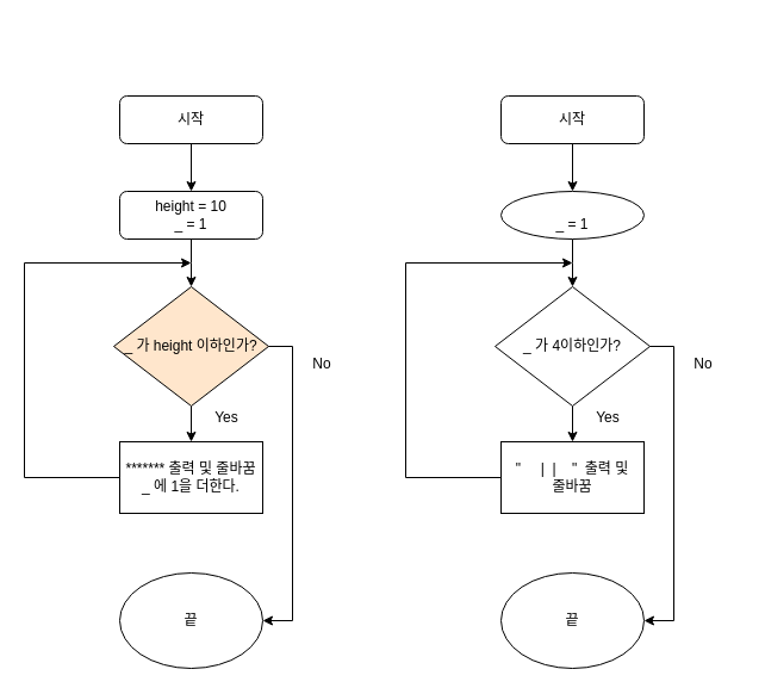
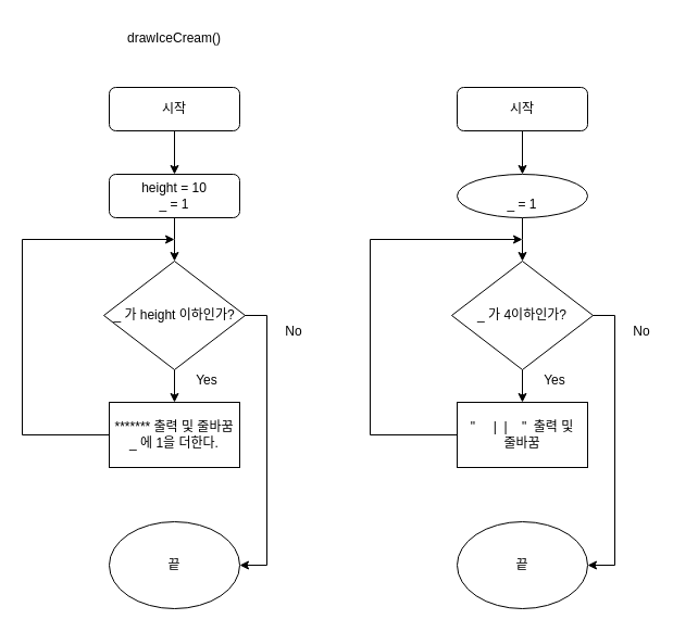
  <mxCell id="0" />
  <mxCell id="1" parent="0" />
  <mxCell id="2" value="" style="edgeStyle=orthogonalEdgeStyle;rounded=0;orthogonalLoop=1;jettySize=auto;html=1;" edge="1" parent="1" source="3" target="5"><mxGeometry relative="1" as="geometry" /></mxCell>
  <mxCell id="3" value="시작" style="rounded=1;whiteSpace=wrap;html=1;fontSize=12;glass=0;strokeWidth=1;shadow=0;" parent="1" vertex="1"><mxGeometry x="100" y="80" width="120" height="40" as="geometry" /></mxCell>
  <mxCell id="4" value="" style="edgeStyle=orthogonalEdgeStyle;rounded=0;orthogonalLoop=1;jettySize=auto;html=1;" edge="1" parent="1" source="5"><mxGeometry relative="1" as="geometry"><mxPoint x="160" y="240" as="targetPoint" /></mxGeometry></mxCell>
  <mxCell id="5" value="height = 10&lt;br&gt;_ = 1" style="rounded=1;whiteSpace=wrap;html=1;fontSize=12;glass=0;strokeWidth=1;shadow=0;" parent="1" vertex="1"><mxGeometry x="100" y="160" width="120" height="40" as="geometry" /></mxCell>
  <mxCell id="6" style="edgeStyle=orthogonalEdgeStyle;rounded=0;orthogonalLoop=1;jettySize=auto;html=1;entryX=1;entryY=0.5;entryDx=0;entryDy=0;" edge="1" parent="1" target="9"><mxGeometry relative="1" as="geometry"><mxPoint x="220" y="290" as="sourcePoint" /><mxPoint x="310" y="440" as="targetPoint" /><Array as="points"><mxPoint x="245" y="290" /><mxPoint x="245" y="520" /></Array></mxGeometry></mxCell>
  <mxCell id="7" value="" style="edgeStyle=orthogonalEdgeStyle;rounded=0;orthogonalLoop=1;jettySize=auto;html=1;" edge="1" parent="1" source="8" target="11"><mxGeometry relative="1" as="geometry" /></mxCell>
- <mxCell id="8" value="_ 가 height 이하인가?" style="rhombus;whiteSpace=wrap;html=1;fillColor=#ffe6cc;" vertex="1" parent="1"><mxGeometry x="95" y="240" width="130" height="100" as="geometry" /></mxCell>
+ <mxCell id="8" value="_ 가 height 이하인가?" style="rhombus;whiteSpace=wrap;html=1;" vertex="1" parent="1"><mxGeometry x="95" y="240" width="130" height="100" as="geometry" /></mxCell>
  <mxCell id="9" value="끝" style="ellipse;whiteSpace=wrap;html=1;" vertex="1" parent="1"><mxGeometry x="100" y="480" width="120" height="80" as="geometry" /></mxCell>
  <mxCell id="10" value="No" style="text;html=1;strokeColor=none;fillColor=none;align=center;verticalAlign=middle;whiteSpace=wrap;rounded=0;" vertex="1" parent="1"><mxGeometry x="240" y="290" width="60" height="30" as="geometry" /></mxCell>
  <mxCell id="11" value="******* 출력 및 줄바꿈&lt;br&gt;_ 에 1을 더한다." style="rounded=0;whiteSpace=wrap;html=1;" vertex="1" parent="1"><mxGeometry x="100" y="370" width="120" height="60" as="geometry" /></mxCell>
  <mxCell id="12" value="" style="endArrow=classic;html=1;rounded=0;exitX=0;exitY=0.5;exitDx=0;exitDy=0;" edge="1" parent="1" source="11"><mxGeometry width="50" height="50" relative="1" as="geometry"><mxPoint x="330" y="340" as="sourcePoint" /><mxPoint x="160" y="220" as="targetPoint" /><Array as="points"><mxPoint x="20" y="400" /><mxPoint x="20" y="220" /></Array></mxGeometry></mxCell>
  <mxCell id="13" value="" style="edgeStyle=orthogonalEdgeStyle;rounded=0;orthogonalLoop=1;jettySize=auto;html=1;" edge="1" parent="1" source="14" target="16"><mxGeometry relative="1" as="geometry" /></mxCell>
  <mxCell id="14" value="시작" style="rounded=1;whiteSpace=wrap;html=1;fontSize=12;glass=0;strokeWidth=1;shadow=0;" vertex="1" parent="1"><mxGeometry x="420" y="80" width="120" height="40" as="geometry" /></mxCell>
  <mxCell id="15" value="" style="edgeStyle=orthogonalEdgeStyle;rounded=0;orthogonalLoop=1;jettySize=auto;html=1;" edge="1" parent="1" source="16"><mxGeometry relative="1" as="geometry"><mxPoint x="480" y="240" as="targetPoint" /></mxGeometry></mxCell>
  <mxCell id="16" value="&lt;br&gt;_ = 1" style="ellipse;whiteSpace=wrap;html=1;fontSize=12;glass=0;strokeWidth=1;shadow=0;" vertex="1" parent="1"><mxGeometry x="420" y="160" width="120" height="40" as="geometry" /></mxCell>
  <mxCell id="17" style="edgeStyle=orthogonalEdgeStyle;rounded=0;orthogonalLoop=1;jettySize=auto;html=1;entryX=1;entryY=0.5;entryDx=0;entryDy=0;" edge="1" parent="1" target="20"><mxGeometry relative="1" as="geometry"><mxPoint x="540" y="290" as="sourcePoint" /><mxPoint x="630" y="440" as="targetPoint" /><Array as="points"><mxPoint x="565" y="290" /><mxPoint x="565" y="520" /></Array></mxGeometry></mxCell>
  <mxCell id="18" value="" style="edgeStyle=orthogonalEdgeStyle;rounded=0;orthogonalLoop=1;jettySize=auto;html=1;" edge="1" parent="1" source="19" target="22"><mxGeometry relative="1" as="geometry" /></mxCell>
  <mxCell id="19" value="_ 가 4이하인가?" style="rhombus;whiteSpace=wrap;html=1;" vertex="1" parent="1"><mxGeometry x="415" y="240" width="130" height="100" as="geometry" /></mxCell>
  <mxCell id="20" value="끝" style="ellipse;whiteSpace=wrap;html=1;" vertex="1" parent="1"><mxGeometry x="420" y="480" width="120" height="80" as="geometry" /></mxCell>
  <mxCell id="21" value="No" style="text;html=1;strokeColor=none;fillColor=none;align=center;verticalAlign=middle;whiteSpace=wrap;rounded=0;" vertex="1" parent="1"><mxGeometry x="560" y="290" width="60" height="30" as="geometry" /></mxCell>
  <mxCell id="22" value="&quot;&amp;nbsp; &amp;nbsp; &amp;nbsp;|&amp;nbsp; |&amp;nbsp; &amp;nbsp; &quot;&amp;nbsp; 출력 및 &lt;br&gt;줄바꿈" style="rounded=0;whiteSpace=wrap;html=1;" vertex="1" parent="1"><mxGeometry x="420" y="370" width="120" height="60" as="geometry" /></mxCell>
  <mxCell id="23" value="" style="endArrow=classic;html=1;rounded=0;exitX=0;exitY=0.5;exitDx=0;exitDy=0;" edge="1" parent="1" source="22"><mxGeometry width="50" height="50" relative="1" as="geometry"><mxPoint x="650" y="340" as="sourcePoint" /><mxPoint x="480" y="220" as="targetPoint" /><Array as="points"><mxPoint x="340" y="400" /><mxPoint x="340" y="220" /></Array></mxGeometry></mxCell>
+ <mxCell id="24" value="drawIceCream()" style="text;html=1;strokeColor=none;fillColor=none;align=center;verticalAlign=middle;whiteSpace=wrap;rounded=0;" vertex="1" parent="1"><mxGeometry x="80" y="20" width="160" height="30" as="geometry" /></mxCell>
  <mxCell id="25" value="Yes" style="text;html=1;strokeColor=none;fillColor=none;align=center;verticalAlign=middle;whiteSpace=wrap;rounded=0;" vertex="1" parent="1"><mxGeometry x="160" y="340" width="60" height="20" as="geometry" /></mxCell>
  <mxCell id="26" value="Yes" style="text;html=1;strokeColor=none;fillColor=none;align=center;verticalAlign=middle;whiteSpace=wrap;rounded=0;" vertex="1" parent="1"><mxGeometry x="480" y="340" width="60" height="20" as="geometry" /></mxCell>
